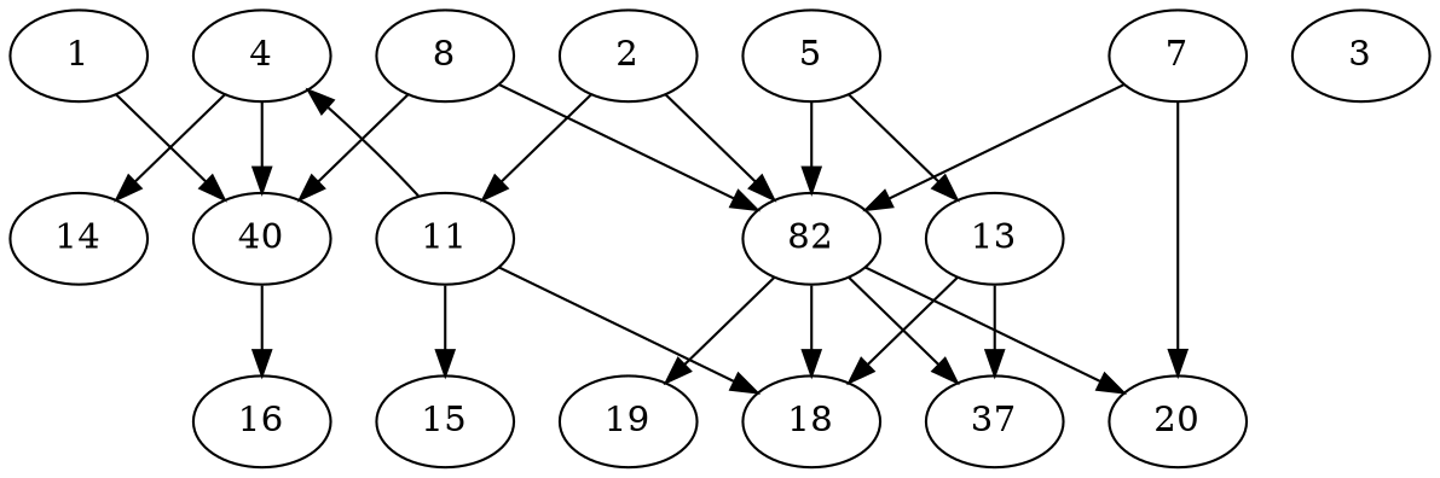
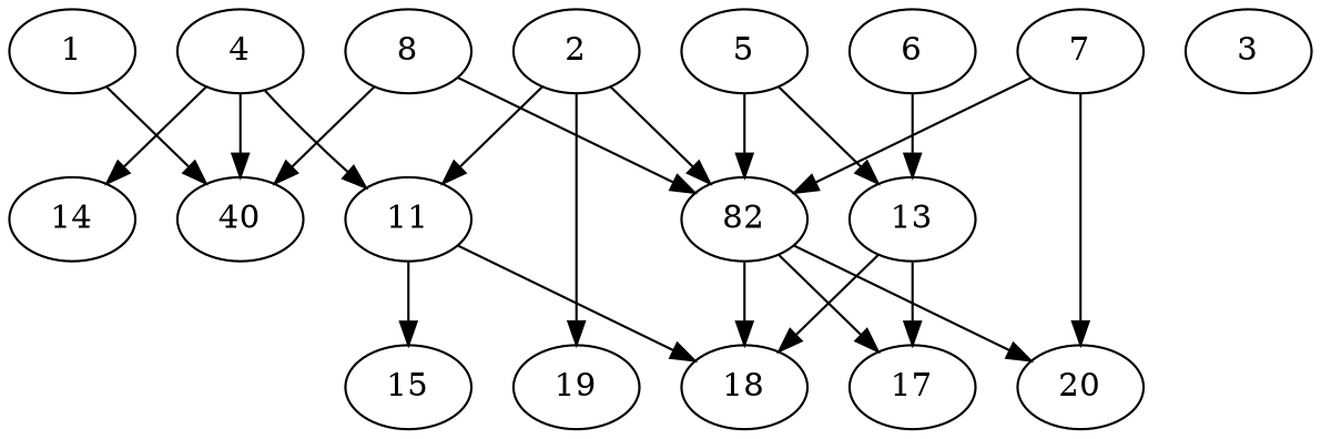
  digraph {
    node [alpha=0.05]
    1 [alpha=0.07 expect_size=42823680]
    n2 [alpha=0.19 expect_size=10784768 label=40]
-   16 [alpha=0.04 expect_size=15116288]
    2 [alpha=0.11 expect_size=30504960]
    11 [alpha=0.07 expect_size=34705408]
    n6 [expect_size=50110464 label=82]
    15 [alpha=0.17 expect_size=42562560]
    18 [alpha=0.12 expect_size=30097408]
-   17 [alpha=0.06 expect_size=18552832 label=37]
+   17 [alpha=0.06 expect_size=18552832]
    19 [alpha=0.16 expect_size=41539584]
    20 [alpha=0.12 expect_size=30262272]
    13 [alpha=0.04 expect_size=29576192]
    3 [alpha=0.01 expect_size=37667840]
    4 [expect_size=8175616]
    14 [alpha=0.16 expect_size=31729664]
    5 [alpha=0.08 expect_size=38863872]
+   6 [alpha=0.01 expect_size=22008832]
    7 [expect_size=37886976]
    8 [expect_size=36616192]
    1 -> n2
-   n2 -> 16
    2 -> 11
    2 -> n6
    11 -> 15
    11 -> 18
    n6 -> 18
    n6 -> 17
-   n6 -> 19
+   2 -> 19
    n6 -> 20
    13 -> 18
    13 -> 17
    4 -> n2
-   11 -> 4
+   4 -> 11
    4 -> 14
    5 -> n6
    5 -> 13
+   6 -> 13
    7 -> n6
    7 -> 20
    8 -> n2
    8 -> n6
  }
